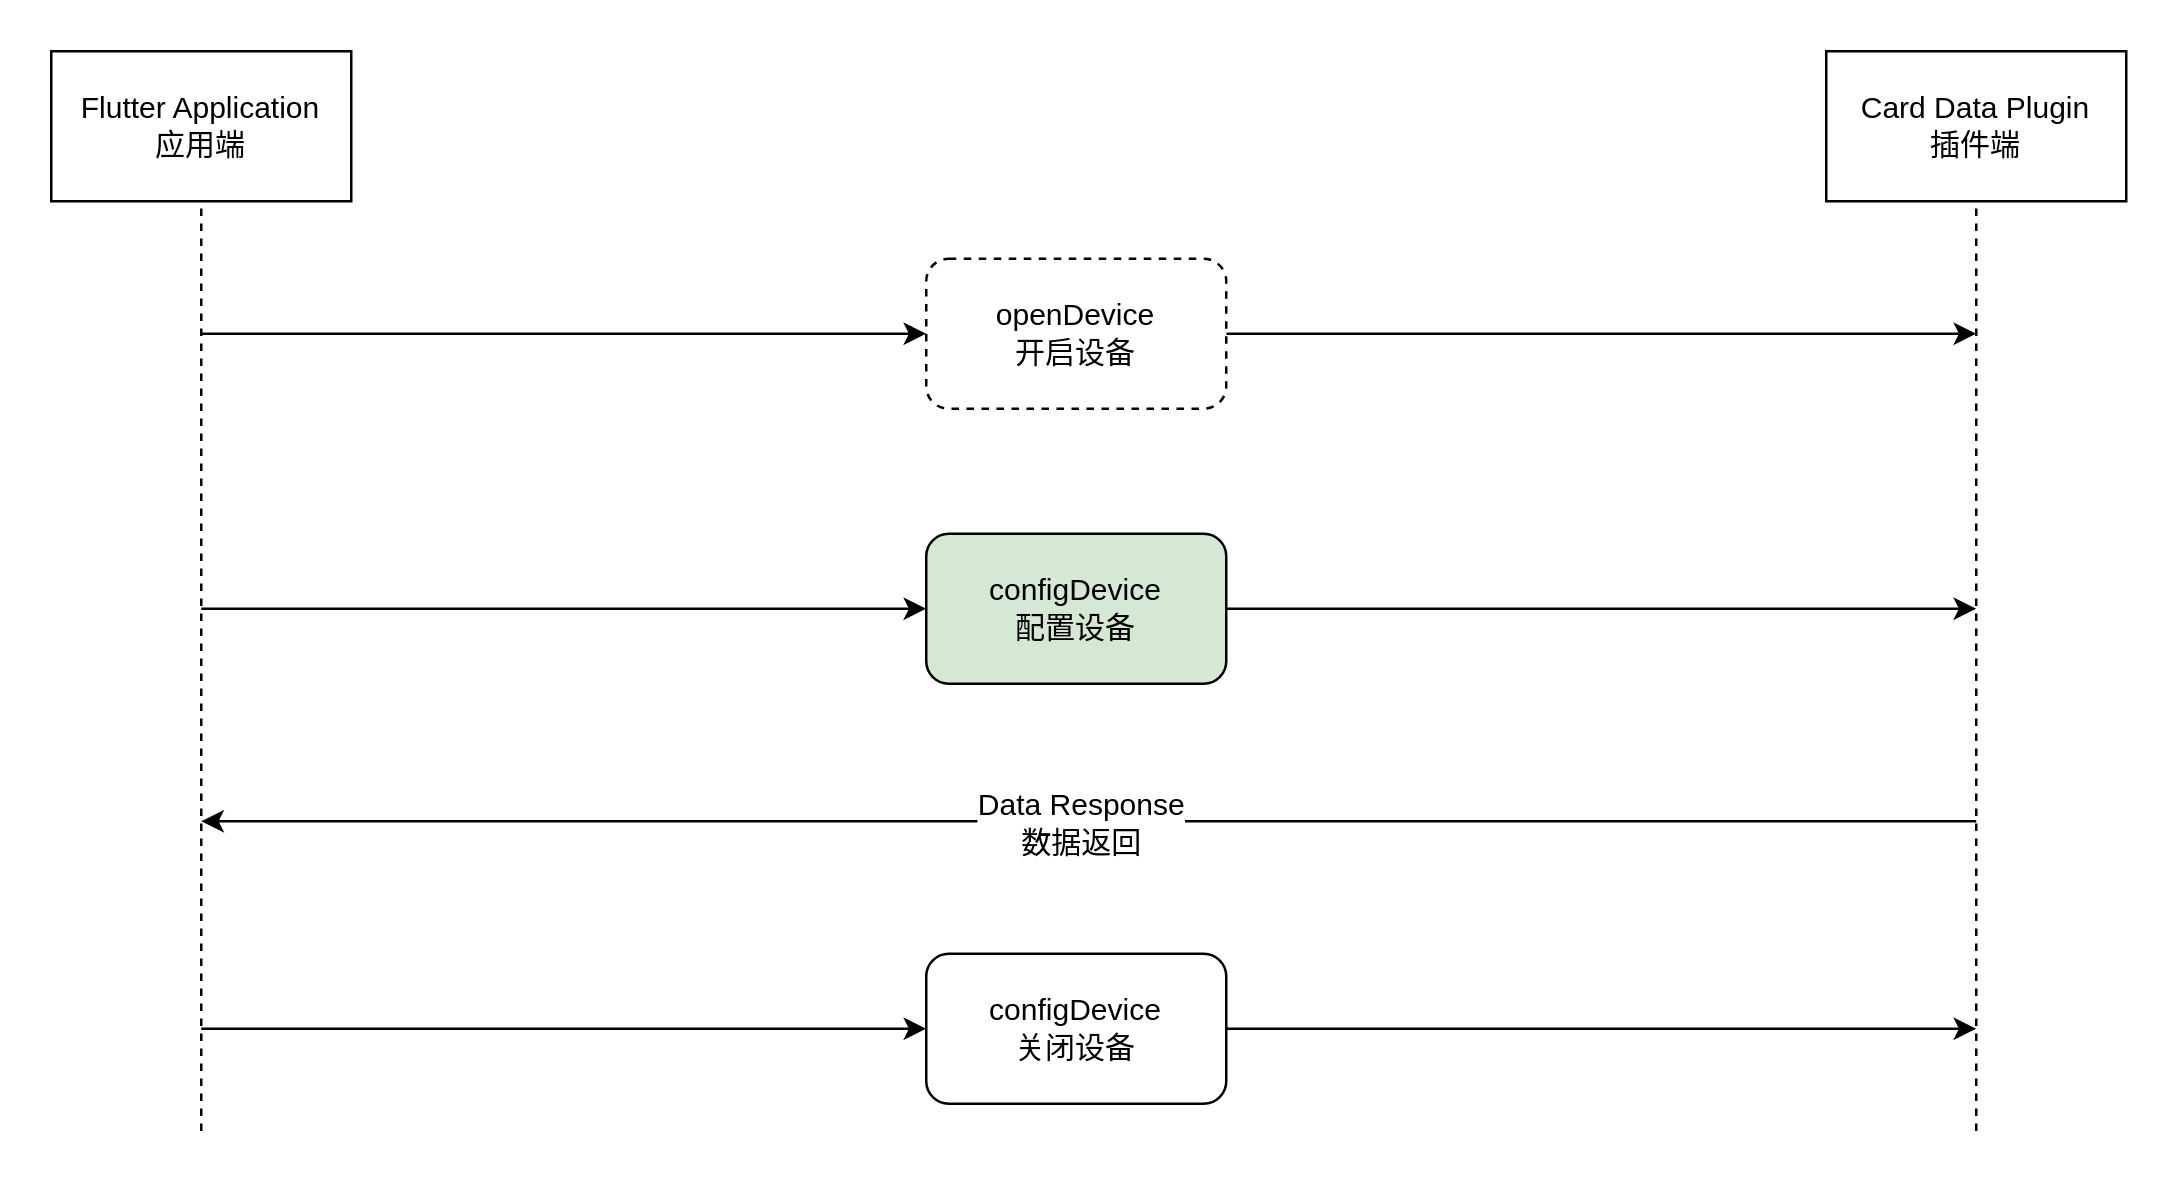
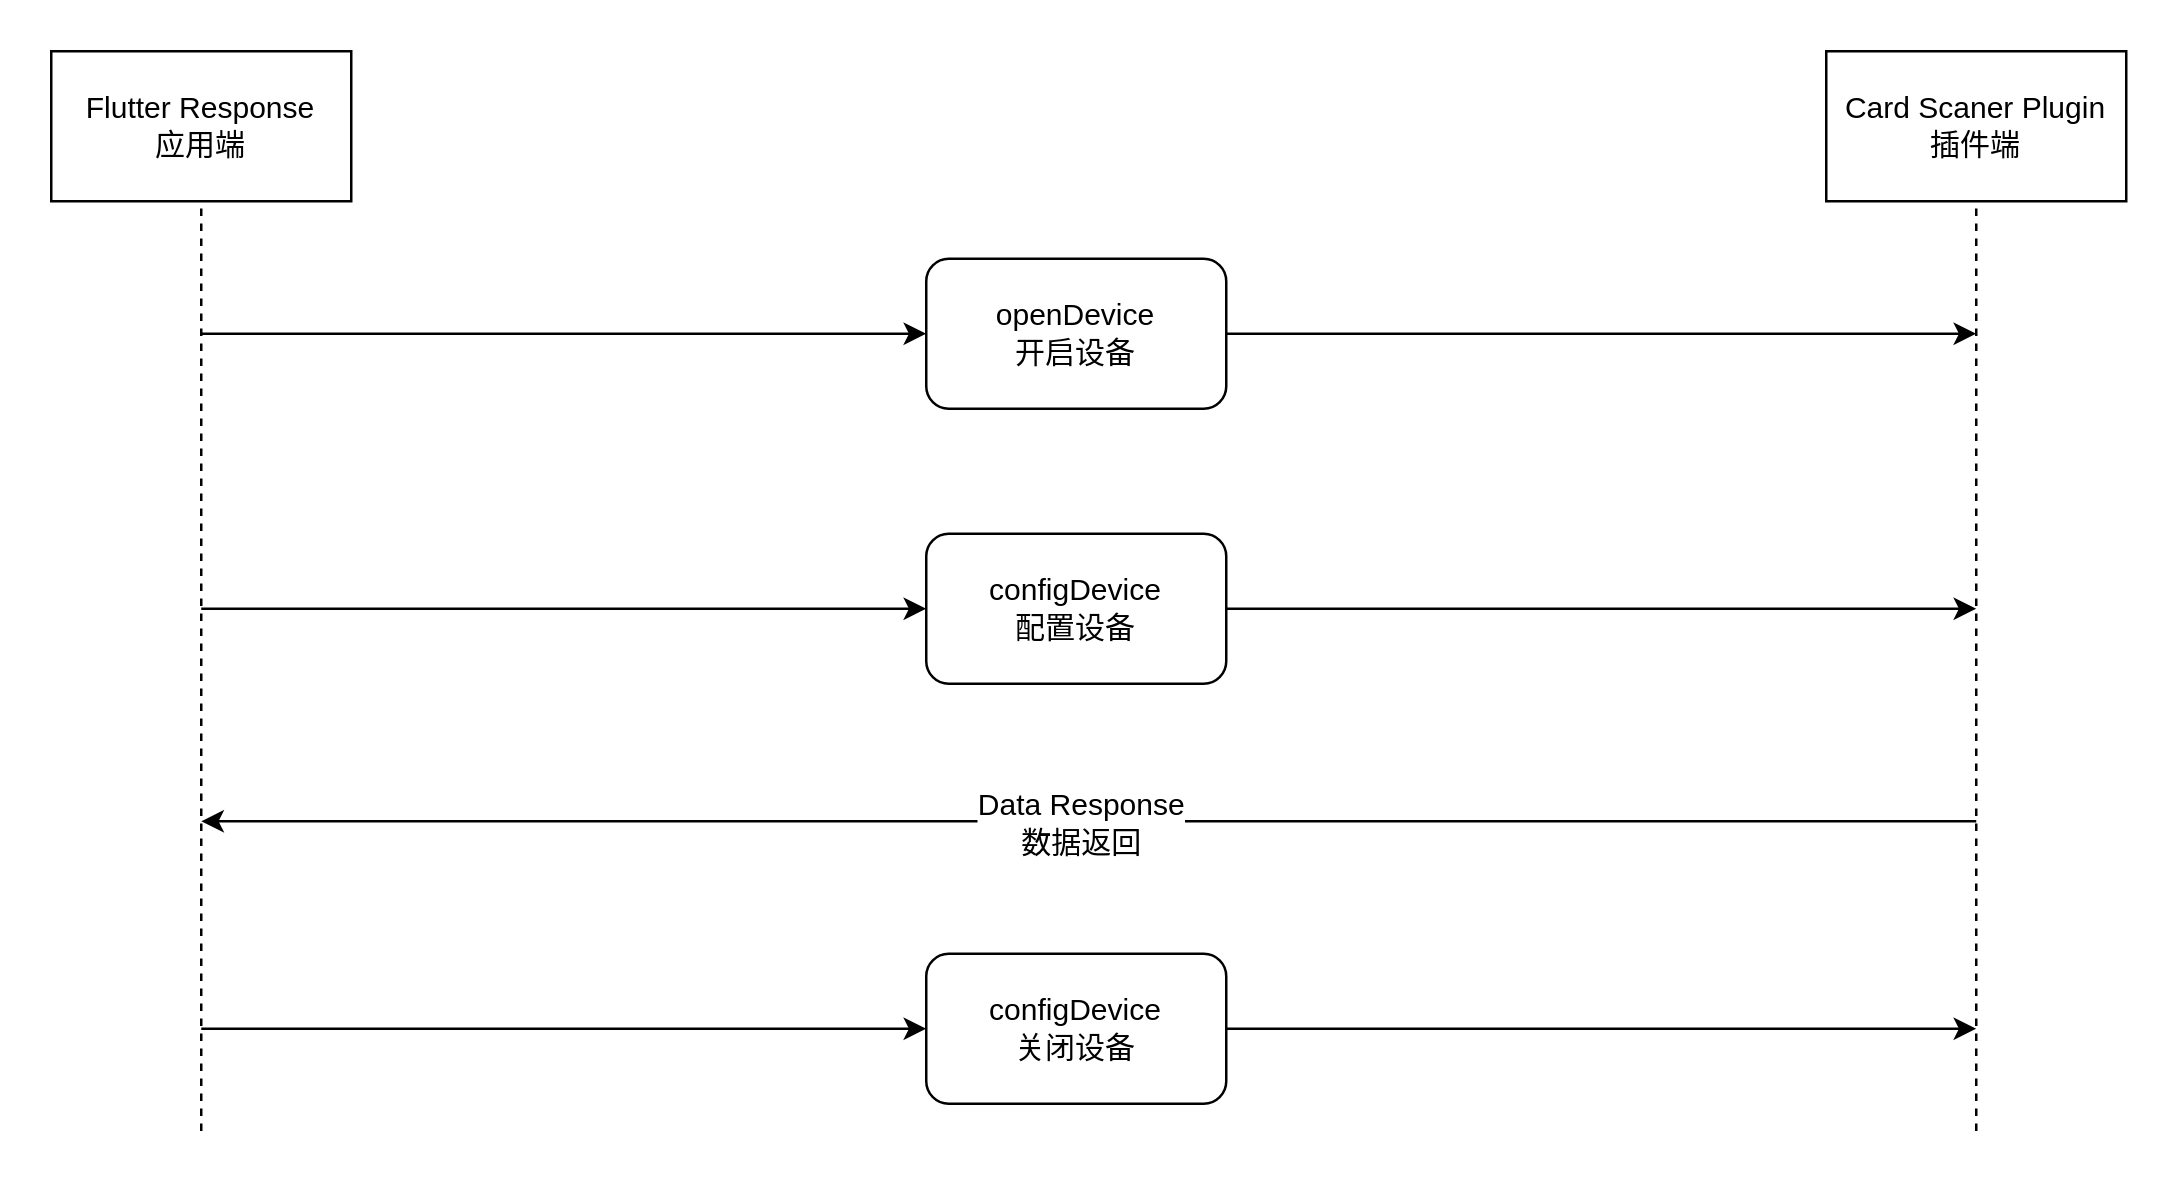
  <mxCell id="0" />
  <mxCell id="1" parent="0" />
  <mxCell id="2" value="" style="endArrow=none;dashed=1;html=1;" parent="1" edge="1"><mxGeometry width="50" height="50" relative="1" as="geometry"><mxPoint x="80" y="451.905" as="sourcePoint" /><mxPoint x="80" y="70" as="targetPoint" /></mxGeometry></mxCell>
  <mxCell id="3" value="" style="endArrow=none;dashed=1;html=1;" parent="1" edge="1"><mxGeometry width="50" height="50" relative="1" as="geometry"><mxPoint x="790" y="451.905" as="sourcePoint" /><mxPoint x="790" y="70" as="targetPoint" /></mxGeometry></mxCell>
- <mxCell id="4" value="Flutter Application&lt;br&gt;应用端" style="rounded=0;whiteSpace=wrap;html=1;" parent="1" vertex="1"><mxGeometry x="20" y="20" width="120" height="60" as="geometry" /></mxCell>
- <mxCell id="5" value="Card Data Plugin&lt;br&gt;插件端" style="rounded=0;whiteSpace=wrap;html=1;" parent="1" vertex="1"><mxGeometry x="730" y="20" width="120" height="60" as="geometry" /></mxCell>
+ <mxCell id="4" value="Flutter Response&lt;br&gt;应用端" style="rounded=0;whiteSpace=wrap;html=1;" parent="1" vertex="1"><mxGeometry x="20" y="20" width="120" height="60" as="geometry" /></mxCell>
+ <mxCell id="5" value="Card Scaner Plugin&lt;br&gt;插件端" style="rounded=0;whiteSpace=wrap;html=1;" parent="1" vertex="1"><mxGeometry x="730" y="20" width="120" height="60" as="geometry" /></mxCell>
  <mxCell id="6" value="" style="endArrow=classic;html=1;" parent="1" source="7" edge="1"><mxGeometry width="50" height="50" relative="1" as="geometry"><mxPoint x="80" y="133" as="sourcePoint" /><mxPoint x="790" y="133" as="targetPoint" /></mxGeometry></mxCell>
- <mxCell id="7" value="openDevice&lt;br&gt;开启设备" style="rounded=1;whiteSpace=wrap;html=1;dashed=1;" parent="1" vertex="1"><mxGeometry x="370" y="103" width="120" height="60" as="geometry" /></mxCell>
+ <mxCell id="7" value="openDevice&lt;br&gt;开启设备" style="rounded=1;whiteSpace=wrap;html=1;" parent="1" vertex="1"><mxGeometry x="370" y="103" width="120" height="60" as="geometry" /></mxCell>
  <mxCell id="8" value="" style="endArrow=classic;html=1;" parent="1" target="7" edge="1"><mxGeometry width="50" height="50" relative="1" as="geometry"><mxPoint x="80" y="133" as="sourcePoint" /><mxPoint x="790" y="133" as="targetPoint" /></mxGeometry></mxCell>
  <mxCell id="9" value="" style="endArrow=classic;html=1;" parent="1" source="10" edge="1"><mxGeometry width="50" height="50" relative="1" as="geometry"><mxPoint x="80" y="243" as="sourcePoint" /><mxPoint x="790" y="243" as="targetPoint" /></mxGeometry></mxCell>
- <mxCell id="10" value="configDevice&lt;br&gt;配置设备" style="rounded=1;whiteSpace=wrap;html=1;fillColor=#d5e8d4;" parent="1" vertex="1"><mxGeometry x="370" y="213" width="120" height="60" as="geometry" /></mxCell>
+ <mxCell id="10" value="configDevice&lt;br&gt;配置设备" style="rounded=1;whiteSpace=wrap;html=1;" parent="1" vertex="1"><mxGeometry x="370" y="213" width="120" height="60" as="geometry" /></mxCell>
  <mxCell id="11" value="" style="endArrow=classic;html=1;" parent="1" target="10" edge="1"><mxGeometry width="50" height="50" relative="1" as="geometry"><mxPoint x="80" y="243" as="sourcePoint" /><mxPoint x="790" y="243" as="targetPoint" /></mxGeometry></mxCell>
  <mxCell id="12" value="" style="endArrow=classic;html=1;" parent="1" source="13" edge="1"><mxGeometry width="50" height="50" relative="1" as="geometry"><mxPoint x="80" y="411" as="sourcePoint" /><mxPoint x="790" y="411" as="targetPoint" /></mxGeometry></mxCell>
  <mxCell id="13" value="configDevice&lt;br&gt;关闭设备" style="rounded=1;whiteSpace=wrap;html=1;" parent="1" vertex="1"><mxGeometry x="370" y="381" width="120" height="60" as="geometry" /></mxCell>
  <mxCell id="14" value="" style="endArrow=classic;html=1;" parent="1" target="13" edge="1"><mxGeometry width="50" height="50" relative="1" as="geometry"><mxPoint x="80" y="411" as="sourcePoint" /><mxPoint x="790" y="411" as="targetPoint" /></mxGeometry></mxCell>
  <mxCell id="15" value="" style="endArrow=classic;html=1;" parent="1" edge="1"><mxGeometry width="50" height="50" relative="1" as="geometry"><mxPoint x="790" y="328" as="sourcePoint" /><mxPoint x="80" y="328" as="targetPoint" /></mxGeometry></mxCell>
  <mxCell id="16" value="Data Response&lt;br&gt;数据返回" style="text;html=1;resizable=0;points=[];align=center;verticalAlign=middle;labelBackgroundColor=#ffffff;" parent="15" vertex="1" connectable="0"><mxGeometry x="0.01" relative="1" as="geometry"><mxPoint as="offset" /></mxGeometry></mxCell>
